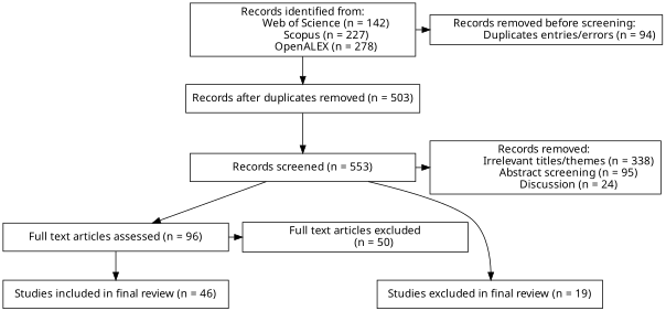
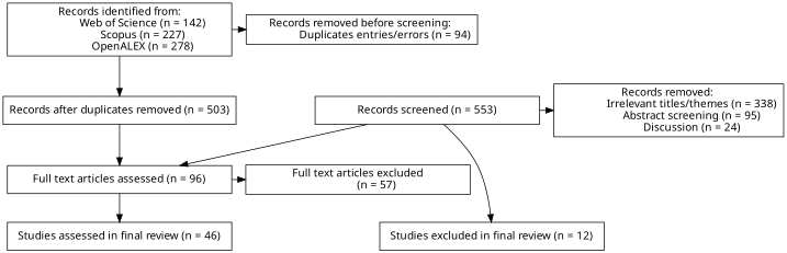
  digraph {
    node [fontname="Linux Biolinum O" fontsize=14 shape=box]
    n1 [label="Records identified from:\n                Web of Science (n = 142)\n                Scopus (n = 227)\n                OpenALEX (n = 278)" width=4.0]
    n2 [label="Records removed before screening: \n                Duplicates entries/errors (n = 94)" width=4.0]
    n3 [label="Records screened (n = 553)" width=4.0]
    n4 [label="Records removed: \n                Irrelevant titles/themes (n = 338)\n                Abstract screening (n = 95)\n                Discussion (n = 24)" width=4.0]
    n5 [label="Full text articles assessed (n = 96)" width=4.0]
-   n6 [label="Full text articles excluded\n             (n = 50)" width=4.0]
-   n7 [label="Studies included in final review (n = 46)" width=4.0]
-   n8 [label="Studies excluded in final review (n = 19)" width=4.0]
+   n6 [label="Full text articles excluded\n             (n = 57)" width=4.0]
+   n7 [label="Studies assessed in final review (n = 46)" width=4.0]
+   n8 [label="Studies excluded in final review (n = 12)" width=4.0]
    n9 [label="Records after duplicates removed (n = 503)" width=4.0]
    subgraph sub_1 {
      rank=same
      n1
      n2
    }
    subgraph sub_2 {
      rank=same
      n3
      n4
    }
    subgraph sub_3 {
      rank=same
      n5
      n6
    }
    subgraph sub_4 {
      rank=same
      n7
      n8
    }
    n1 -> n2
    n1 -> n9
    n3 -> n4
    n3 -> n5
    n3 -> n8
    n5 -> n6
    n5 -> n7
-   n9 -> n3
+   n9 -> n5
  }
